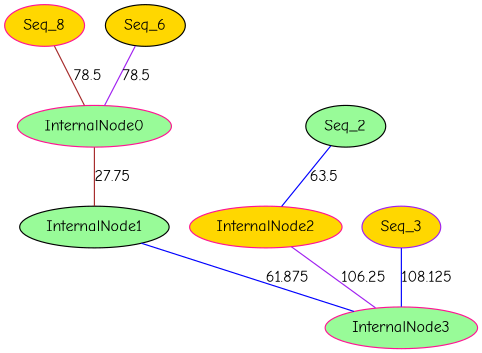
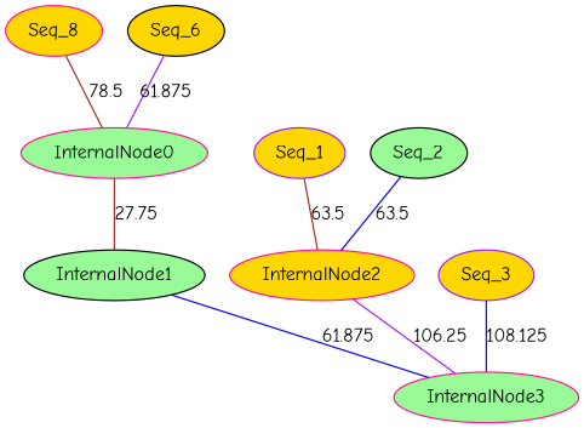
  graph {
    fontname="Comic Neue"
    node [color=deeppink fillcolor=gold fontname="Comic Neue" style=filled]
    edge [color=brown fontname="Comic Neue" weight=78.5]
    n1 [label=Seq_8]
    InternalNode0 [fillcolor=palegreen]
    InternalNode1 [color=black fillcolor=palegreen]
    InternalNode3 [fillcolor=palegreen]
    Seq_6 [color=black]
+   Seq_1 [color=purple]
    InternalNode2
    Seq_2 [color=black fillcolor=palegreen]
    Seq_3 [color=purple]
    n1 -- InternalNode0 [label=78.5]
    InternalNode0 -- InternalNode1 [label=27.75 weight=27.75]
    InternalNode1 -- InternalNode3 [color=blue label=61.875 weight=61.875]
-   Seq_6 -- InternalNode0 [color=purple label=78.5]
+   Seq_6 -- InternalNode0 [color=purple label=61.875]
+   Seq_1 -- InternalNode2 [label=63.5 weight=63.5]
    InternalNode2 -- InternalNode3 [color=purple label=106.25 weight=82.90625]
    Seq_2 -- InternalNode2 [color=blue label=63.5 weight=63.5]
    Seq_3 -- InternalNode3 [color=blue label=108.125 weight=168.125]
  }
